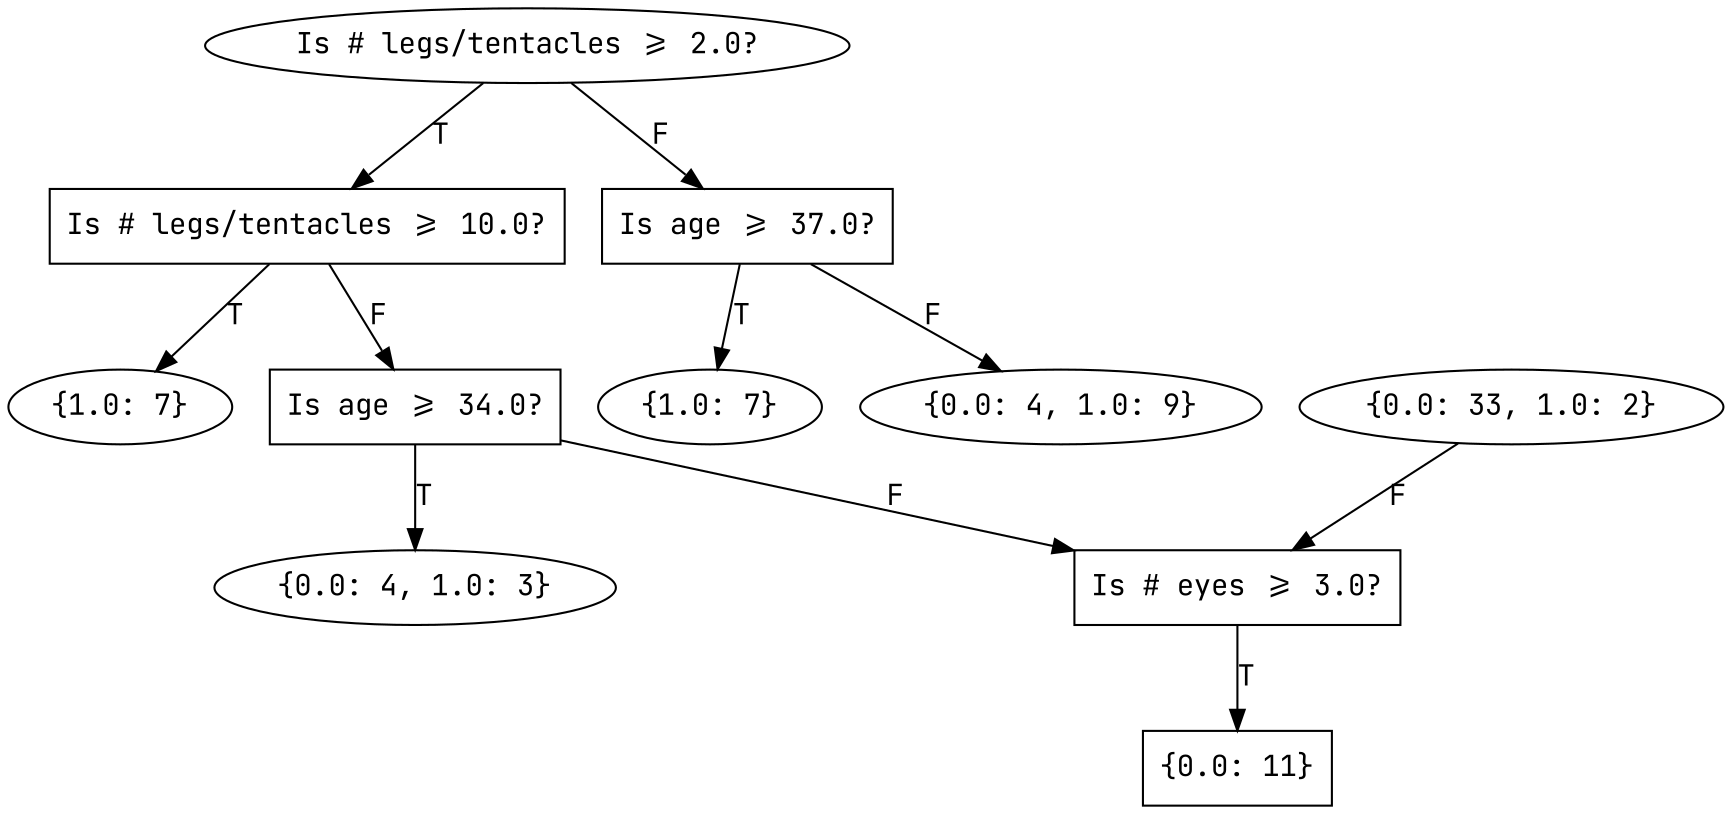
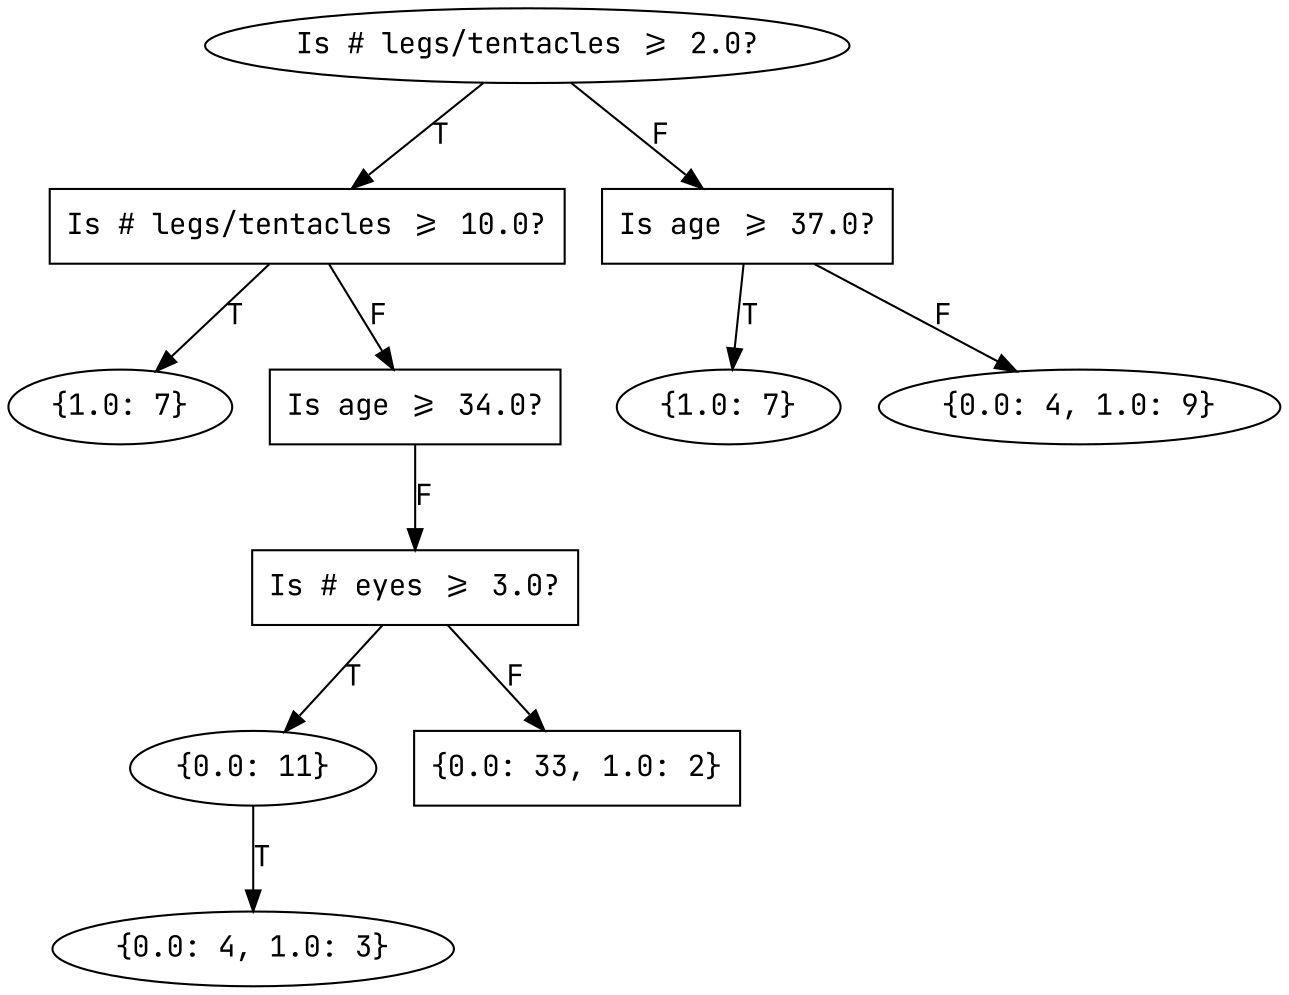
  digraph {
    fontname="JetBrains Mono"
    node [fontname="JetBrains Mono" shape=oval]
    edge [fontname="JetBrains Mono"]
    n1 [label="Is # legs/tentacles >= 2.0?" shape=ellipse]
    n2 [label="Is # legs/tentacles >= 10.0?" shape=box]
    n3 [label="Is age >= 37.0?" shape=box]
    n4 [label="{1.0: 7}"]
    n5 [label="Is age >= 34.0?" shape=box]
    n6 [label="{1.0: 7}"]
    n7 [label="{0.0: 4, 1.0: 9}"]
    n8 [label="{0.0: 4, 1.0: 3}"]
    n9 [label="Is # eyes >= 3.0?" shape=box]
-   n10 [label="{0.0: 11}" shape=box]
-   n11 [label="{0.0: 33, 1.0: 2}"]
+   n10 [label="{0.0: 11}"]
+   n11 [label="{0.0: 33, 1.0: 2}" shape=box]
    n1 -> n2 [label=T]
    n1 -> n3 [label=F]
    n2 -> n4 [label=T]
    n2 -> n5 [label=F]
    n3 -> n6 [label=T]
    n3 -> n7 [label=F]
-   n5 -> n8 [label=T]
+   n10 -> n8 [label=T]
    n5 -> n9 [label=F]
    n9 -> n10 [label=T]
-   n11 -> n9 [label=F]
+   n9 -> n11 [label=F]
  }
